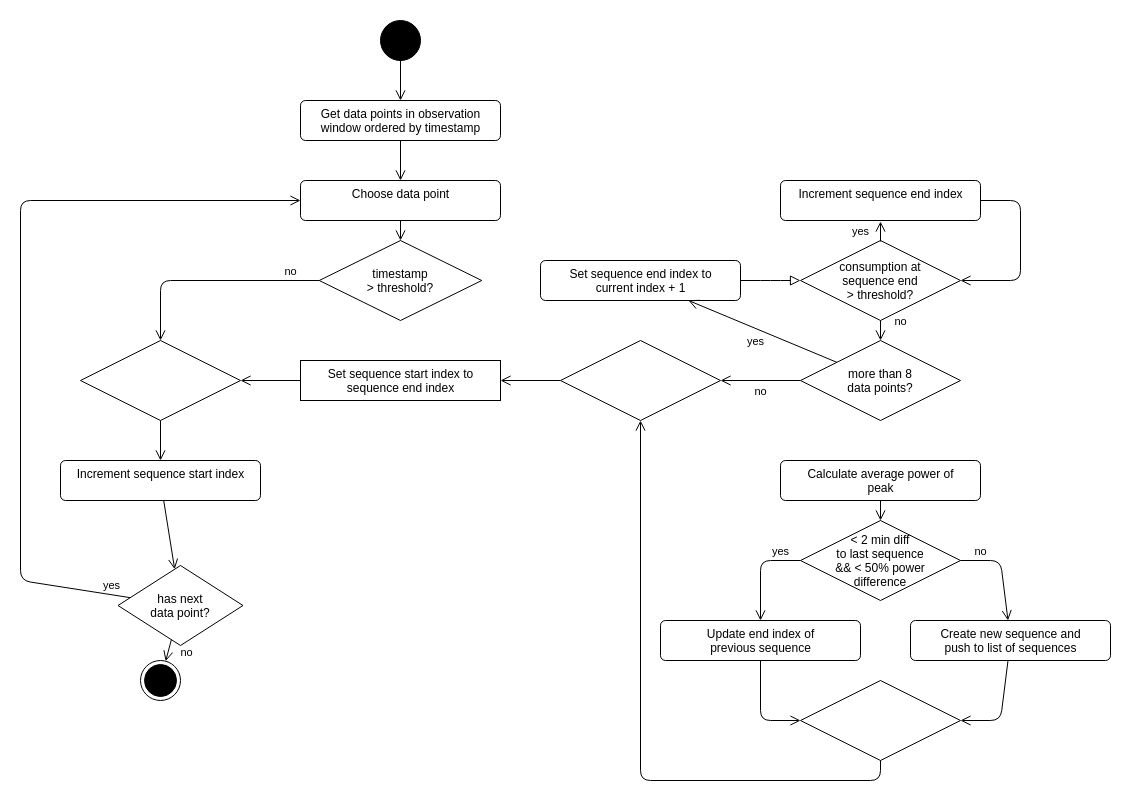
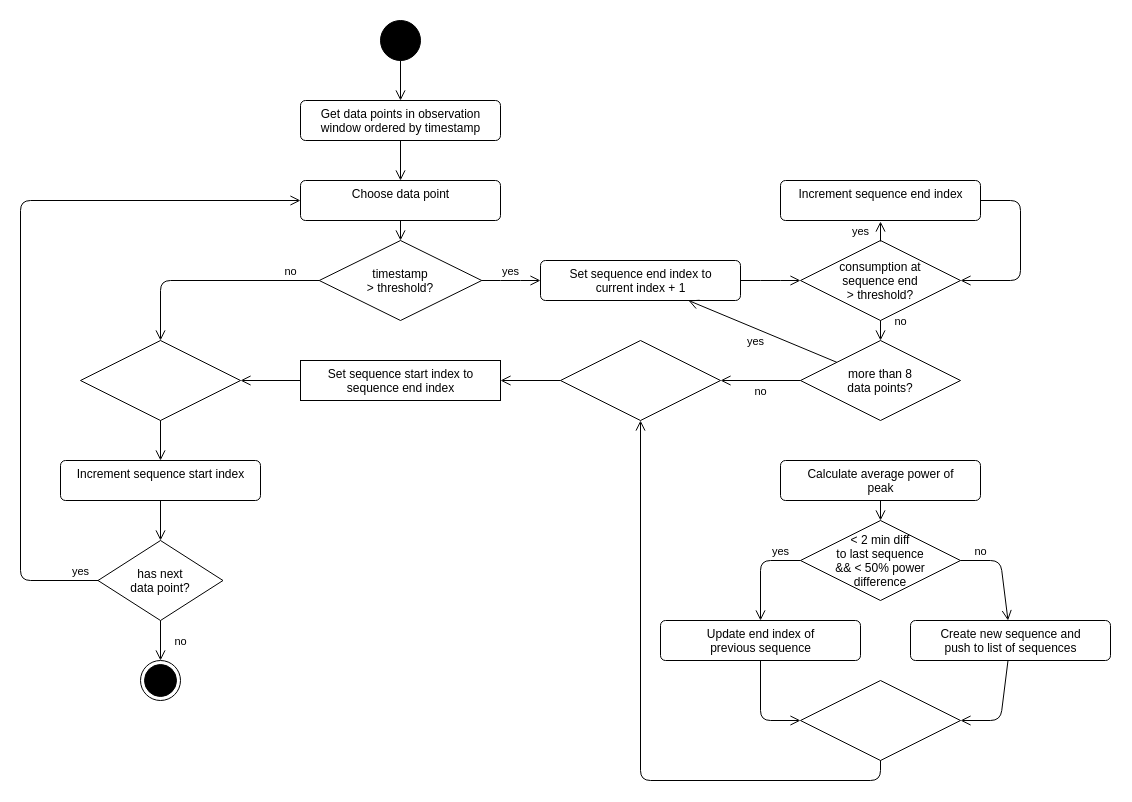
  <mxCell id="0" />
  <mxCell id="1" parent="0" />
  <mxCell id="2" value="" style="ellipse;html=1;shape=endState;fillColor=strokeColor;" vertex="1" parent="1"><mxGeometry x="140" y="660" width="40" height="40" as="geometry" /></mxCell>
  <mxCell id="3" value="" style="ellipse;fillColor=strokeColor;" vertex="1" parent="1"><mxGeometry x="380" width="40" height="40" as="geometry" y="20" /></mxCell>
  <mxCell id="4" value="Get data points in observation&lt;br&gt;window ordered by timestamp" style="html=1;align=center;verticalAlign=top;rounded=1;absoluteArcSize=1;arcSize=10;dashed=0;" vertex="1" parent="1"><mxGeometry x="300" y="100" width="200" height="40" as="geometry" /></mxCell>
  <mxCell id="5" value="Choose data point" style="html=1;align=center;verticalAlign=top;rounded=1;absoluteArcSize=1;arcSize=10;dashed=0;" vertex="1" parent="1"><mxGeometry x="300" y="180" width="200" height="40" as="geometry" /></mxCell>
  <mxCell id="6" value="timestamp&#10;&gt; threshold?" style="rhombus;" vertex="1" parent="1"><mxGeometry x="318.75" y="240" width="162.5" height="80" as="geometry" /></mxCell>
  <mxCell id="7" value="Increment sequence start index" style="html=1;align=center;verticalAlign=top;rounded=1;absoluteArcSize=1;arcSize=10;dashed=0;" vertex="1" parent="1"><mxGeometry x="60" y="460" width="200" height="40" as="geometry" /></mxCell>
- <mxCell id="8" value="has next&#10;data point?" style="rhombus;" vertex="1" parent="1"><mxGeometry x="117.5" y="565" width="125" height="80" as="geometry" /></mxCell>
+ <mxCell id="8" value="has next&#10;data point?" style="rhombus;" vertex="1" parent="1"><mxGeometry x="97.5" y="540" width="125" height="80" as="geometry" /></mxCell>
  <mxCell id="9" value="no" style="endArrow=open;startArrow=none;endFill=0;startFill=0;endSize=8;html=1;verticalAlign=bottom;labelBackgroundColor=none;strokeWidth=1;" edge="1" parent="1" source="8" target="2"><mxGeometry x="0.5" y="20" width="160" relative="1" as="geometry"><mxPoint x="610" y="500" as="sourcePoint" /><mxPoint x="770" y="500" as="targetPoint" /><mxPoint as="offset" /></mxGeometry></mxCell>
  <mxCell id="10" value="yes" style="endArrow=open;startArrow=none;endFill=0;startFill=0;endSize=8;html=1;verticalAlign=bottom;labelBackgroundColor=none;strokeWidth=1;" edge="1" parent="1" source="8" target="5"><mxGeometry x="-0.953" width="160" relative="1" as="geometry"><mxPoint x="590" y="370" as="sourcePoint" /><mxPoint x="750" y="370" as="targetPoint" /><Array as="points"><mxPoint y="580" x="20" /><mxPoint y="200" x="20" /></Array><mxPoint x="-1" as="offset" /></mxGeometry></mxCell>
  <mxCell id="11" value="Set sequence end index to&lt;br&gt;current index + 1" style="html=1;align=center;verticalAlign=top;rounded=1;absoluteArcSize=1;arcSize=10;dashed=0;" vertex="1" parent="1"><mxGeometry x="540" y="260" width="200" height="40" as="geometry" /></mxCell>
  <mxCell id="12" value="" style="endArrow=open;startArrow=none;endFill=0;startFill=0;endSize=8;html=1;verticalAlign=bottom;labelBackgroundColor=none;strokeWidth=1;" edge="1" parent="1" source="7" target="8"><mxGeometry x="0.5" y="20" width="160" relative="1" as="geometry"><mxPoint x="410" y="680" as="sourcePoint" /><mxPoint x="410" y="720" as="targetPoint" /><mxPoint as="offset" /></mxGeometry></mxCell>
  <mxCell id="13" value="consumption at&#10;sequence end&#10;&gt; threshold?" style="rhombus;" vertex="1" parent="1"><mxGeometry x="800" y="240" width="160" height="80" as="geometry" /></mxCell>
  <mxCell id="14" value="Increment sequence end index" style="html=1;align=center;verticalAlign=top;rounded=1;absoluteArcSize=1;arcSize=10;dashed=0;" vertex="1" parent="1"><mxGeometry x="780" y="180" width="200" height="40" as="geometry" /></mxCell>
  <mxCell id="15" value="yes" style="endArrow=open;startArrow=none;endFill=0;startFill=0;endSize=8;html=1;verticalAlign=bottom;labelBackgroundColor=none;strokeWidth=1;" edge="1" parent="1"><mxGeometry x="-0.9" y="20" width="160" relative="1" as="geometry"><mxPoint x="880" y="241" as="sourcePoint" /><mxPoint x="880" y="221" as="targetPoint" /><mxPoint as="offset" /></mxGeometry></mxCell>
  <mxCell id="16" value="" style="endArrow=open;startArrow=none;endFill=0;startFill=0;endSize=8;html=1;verticalAlign=bottom;labelBackgroundColor=none;strokeWidth=1;" edge="1" parent="1" source="14" target="13"><mxGeometry x="0.5" y="20" width="160" relative="1" as="geometry"><mxPoint x="675.09" y="410" as="sourcePoint" /><mxPoint x="1030" y="280" as="targetPoint" /><mxPoint as="offset" /><Array as="points"><mxPoint x="1020" y="200" /><mxPoint x="1020" y="280" /></Array></mxGeometry></mxCell>
- <mxCell id="18" value="" style="endArrow=block;startArrow=none;endFill=0;startFill=0;endSize=8;html=1;verticalAlign=bottom;labelBackgroundColor=none;strokeWidth=1;" edge="1" parent="1" source="11" target="13"><mxGeometry x="0.5" y="20" width="160" relative="1" as="geometry"><mxPoint x="250" y="430" as="sourcePoint" /><mxPoint x="374.912" y="492.456" as="targetPoint" /><mxPoint as="offset" /><Array as="points"><mxPoint x="770" y="280" /></Array></mxGeometry></mxCell>
+ <mxCell id="17" value="yes" style="endArrow=open;startArrow=none;endFill=0;startFill=0;endSize=8;html=1;verticalAlign=bottom;labelBackgroundColor=none;strokeWidth=1;" edge="1" parent="1" source="6" target="11"><mxGeometry x="-0.021" width="160" relative="1" as="geometry"><mxPoint x="250" y="430" as="sourcePoint" /><mxPoint x="374.912" y="492.456" as="targetPoint" /><mxPoint as="offset" /><Array as="points"><mxPoint x="510" y="280" /></Array></mxGeometry></mxCell>
+ <mxCell id="18" value="" style="endArrow=open;startArrow=none;endFill=0;startFill=0;endSize=8;html=1;verticalAlign=bottom;labelBackgroundColor=none;strokeWidth=1;" edge="1" parent="1" source="11" target="13"><mxGeometry x="0.5" y="20" width="160" relative="1" as="geometry"><mxPoint x="250" y="430" as="sourcePoint" /><mxPoint x="374.912" y="492.456" as="targetPoint" /><mxPoint as="offset" /><Array as="points"><mxPoint x="770" y="280" /></Array></mxGeometry></mxCell>
  <mxCell id="19" value="more than 8&#10;data points?" style="rhombus;" vertex="1" parent="1"><mxGeometry x="800" y="340" width="160" height="80" as="geometry" /></mxCell>
  <mxCell id="20" value="no" style="endArrow=open;startArrow=none;endFill=0;startFill=0;endSize=8;html=1;verticalAlign=bottom;labelBackgroundColor=none;strokeWidth=1;" edge="1" parent="1" source="13" target="19"><mxGeometry y="20" width="160" relative="1" as="geometry"><mxPoint x="750" y="290" as="sourcePoint" /><mxPoint x="810" y="290" as="targetPoint" /><mxPoint as="offset" /></mxGeometry></mxCell>
  <mxCell id="21" value="Calculate average power of&lt;br&gt;peak" style="html=1;align=center;verticalAlign=top;rounded=1;absoluteArcSize=1;arcSize=10;dashed=0;" vertex="1" parent="1"><mxGeometry x="780" y="460" width="200" height="40" as="geometry" /></mxCell>
  <mxCell id="22" value="yes" style="endArrow=open;startArrow=none;endFill=0;startFill=0;endSize=8;html=1;verticalAlign=bottom;labelBackgroundColor=none;strokeWidth=1;" edge="1" parent="1" source="19" target="11"><mxGeometry y="20" width="160" relative="1" as="geometry"><mxPoint x="890" y="255" as="sourcePoint" /><mxPoint x="890" y="230" as="targetPoint" /><mxPoint as="offset" /></mxGeometry></mxCell>
  <mxCell id="23" value="&lt; 2 min diff&#10;to last sequence&#10;&amp;&amp; &lt; 50% power&#10;difference" style="rhombus;" vertex="1" parent="1"><mxGeometry x="800" y="520" width="160" height="80" as="geometry" /></mxCell>
  <mxCell id="24" value="" style="endArrow=open;startArrow=none;endFill=0;startFill=0;endSize=8;html=1;verticalAlign=bottom;labelBackgroundColor=none;strokeWidth=1;" edge="1" parent="1" source="21" target="23"><mxGeometry x="0.5" y="20" width="160" relative="1" as="geometry"><mxPoint x="750" y="290" as="sourcePoint" /><mxPoint x="810" y="290" as="targetPoint" /><mxPoint as="offset" /><Array as="points" /></mxGeometry></mxCell>
  <mxCell id="25" value="Update end index of&lt;br&gt;previous sequence" style="html=1;align=center;verticalAlign=top;rounded=1;absoluteArcSize=1;arcSize=10;dashed=0;" vertex="1" parent="1"><mxGeometry x="660" y="620" width="200" height="40" as="geometry" /></mxCell>
  <mxCell id="26" value="Create new sequence and&lt;br&gt;push to list of sequences" style="html=1;align=center;verticalAlign=top;rounded=1;absoluteArcSize=1;arcSize=10;dashed=0;" vertex="1" parent="1"><mxGeometry x="910" y="620" width="200" height="40" as="geometry" /></mxCell>
  <mxCell id="27" value="yes" style="endArrow=open;startArrow=none;endFill=0;startFill=0;endSize=8;html=1;verticalAlign=bottom;labelBackgroundColor=none;strokeWidth=1;" edge="1" parent="1" source="23" target="25"><mxGeometry x="-0.6" width="160" relative="1" as="geometry"><mxPoint x="890" y="430" as="sourcePoint" /><mxPoint x="890" y="470" as="targetPoint" /><mxPoint as="offset" /><Array as="points"><mxPoint x="760" y="560" /></Array></mxGeometry></mxCell>
  <mxCell id="28" value="no" style="endArrow=open;startArrow=none;endFill=0;startFill=0;endSize=8;html=1;verticalAlign=bottom;labelBackgroundColor=none;strokeWidth=1;" edge="1" parent="1" source="23" target="26"><mxGeometry x="-0.6" width="160" relative="1" as="geometry"><mxPoint x="810" y="570" as="sourcePoint" /><mxPoint x="770" y="630" as="targetPoint" /><mxPoint as="offset" /><Array as="points"><mxPoint x="1000" y="560" /></Array></mxGeometry></mxCell>
  <mxCell id="29" value="" style="rhombus;" vertex="1" parent="1"><mxGeometry x="800" y="680" width="160" height="80" as="geometry" /></mxCell>
  <mxCell id="30" value="" style="endArrow=open;startArrow=none;endFill=0;startFill=0;endSize=8;html=1;verticalAlign=bottom;labelBackgroundColor=none;strokeWidth=1;" edge="1" parent="1" source="25" target="29"><mxGeometry x="0.5" y="20" width="160" relative="1" as="geometry"><mxPoint x="890" y="510" as="sourcePoint" /><mxPoint x="890" y="530" as="targetPoint" /><mxPoint as="offset" /><Array as="points"><mxPoint x="760" y="720" /></Array></mxGeometry></mxCell>
  <mxCell id="31" value="" style="endArrow=open;startArrow=none;endFill=0;startFill=0;endSize=8;html=1;verticalAlign=bottom;labelBackgroundColor=none;strokeWidth=1;" edge="1" parent="1" source="26" target="29"><mxGeometry x="0.5" y="20" width="160" relative="1" as="geometry"><mxPoint x="770" y="670" as="sourcePoint" /><mxPoint x="810" y="730" as="targetPoint" /><mxPoint as="offset" /><Array as="points"><mxPoint x="1000" y="720" /></Array></mxGeometry></mxCell>
  <mxCell id="32" value="" style="rhombus;" vertex="1" parent="1"><mxGeometry x="560" y="340" width="160" height="80" as="geometry" /></mxCell>
  <mxCell id="33" value="no" style="endArrow=open;startArrow=none;endFill=0;startFill=0;endSize=8;html=1;verticalAlign=bottom;labelBackgroundColor=none;strokeWidth=1;" edge="1" parent="1" source="19" target="32"><mxGeometry y="20" width="160" relative="1" as="geometry"><mxPoint x="890" y="330" as="sourcePoint" /><mxPoint x="890" y="350" as="targetPoint" /><mxPoint as="offset" /></mxGeometry></mxCell>
  <mxCell id="34" value="" style="endArrow=open;startArrow=none;endFill=0;startFill=0;endSize=8;html=1;verticalAlign=bottom;labelBackgroundColor=none;strokeWidth=1;" edge="1" parent="1" source="29" target="32"><mxGeometry x="0.5" y="20" width="160" relative="1" as="geometry"><mxPoint x="1010" y="670" as="sourcePoint" /><mxPoint x="970" y="730" as="targetPoint" /><mxPoint as="offset" /><Array as="points"><mxPoint x="880" y="780" /><mxPoint x="640" y="780" /></Array></mxGeometry></mxCell>
  <mxCell id="35" value="" style="rhombus;" vertex="1" parent="1"><mxGeometry x="80" y="340" width="160" height="80" as="geometry" /></mxCell>
  <mxCell id="36" value="no" style="endArrow=open;startArrow=none;endFill=0;startFill=0;endSize=8;html=1;verticalAlign=bottom;labelBackgroundColor=none;strokeWidth=1;" edge="1" parent="1" source="6" target="35"><mxGeometry x="-0.737" width="160" relative="1" as="geometry"><mxPoint x="810" y="390" as="sourcePoint" /><mxPoint x="730" y="390" as="targetPoint" /><mxPoint as="offset" /><Array as="points"><mxPoint x="160" y="280" /></Array></mxGeometry></mxCell>
  <mxCell id="37" value="" style="endArrow=open;startArrow=none;endFill=0;startFill=0;endSize=8;html=1;verticalAlign=bottom;labelBackgroundColor=none;strokeWidth=1;" edge="1" parent="1" source="32" target="38"><mxGeometry x="0.5" y="20" width="160" relative="1" as="geometry"><mxPoint x="750" y="290" as="sourcePoint" /><mxPoint x="580" y="480" as="targetPoint" /><mxPoint as="offset" /><Array as="points" /></mxGeometry></mxCell>
  <mxCell id="38" value="Set sequence start index to&lt;br&gt;sequence end index" style="html=1;align=center;verticalAlign=top;absoluteArcSize=1;arcSize=10;dashed=0;rounded=0;" vertex="1" parent="1"><mxGeometry x="300" y="360" width="200" height="40" as="geometry" /></mxCell>
  <mxCell id="39" value="" style="endArrow=open;startArrow=none;endFill=0;startFill=0;endSize=8;html=1;verticalAlign=bottom;labelBackgroundColor=none;strokeWidth=1;" edge="1" parent="1" source="38" target="35"><mxGeometry x="0.5" y="20" width="160" relative="1" as="geometry"><mxPoint x="570" y="390" as="sourcePoint" /><mxPoint x="510" y="390" as="targetPoint" /><mxPoint as="offset" /><Array as="points" /></mxGeometry></mxCell>
  <mxCell id="40" value="" style="endArrow=open;startArrow=none;endFill=0;startFill=0;endSize=8;html=1;verticalAlign=bottom;labelBackgroundColor=none;strokeWidth=1;" edge="1" parent="1" source="35" target="7"><mxGeometry x="0.5" y="20" width="160" relative="1" as="geometry"><mxPoint x="170" y="510" as="sourcePoint" /><mxPoint x="170" y="550" as="targetPoint" /><mxPoint as="offset" /></mxGeometry></mxCell>
  <mxCell id="41" value="" style="endArrow=open;startArrow=none;endFill=0;startFill=0;endSize=8;html=1;verticalAlign=bottom;labelBackgroundColor=none;strokeWidth=1;" edge="1" parent="1" source="5" target="6"><mxGeometry x="0.5" y="20" width="160" relative="1" as="geometry"><mxPoint x="170" y="430" as="sourcePoint" /><mxPoint x="170" y="470" as="targetPoint" /><mxPoint as="offset" /></mxGeometry></mxCell>
  <mxCell id="42" value="" style="endArrow=open;startArrow=none;endFill=0;startFill=0;endSize=8;html=1;verticalAlign=bottom;labelBackgroundColor=none;strokeWidth=1;" edge="1" parent="1" source="4" target="5"><mxGeometry x="0.5" y="20" width="160" relative="1" as="geometry"><mxPoint x="180" y="440" as="sourcePoint" /><mxPoint x="180" y="480" as="targetPoint" /><mxPoint as="offset" /></mxGeometry></mxCell>
  <mxCell id="43" value="" style="endArrow=open;startArrow=none;endFill=0;startFill=0;endSize=8;html=1;verticalAlign=bottom;labelBackgroundColor=none;strokeWidth=1;" edge="1" parent="1" source="3" target="4"><mxGeometry x="0.5" y="20" width="160" relative="1" as="geometry"><mxPoint x="190" y="450" as="sourcePoint" /><mxPoint x="190" y="490" as="targetPoint" /><mxPoint as="offset" /></mxGeometry></mxCell>
